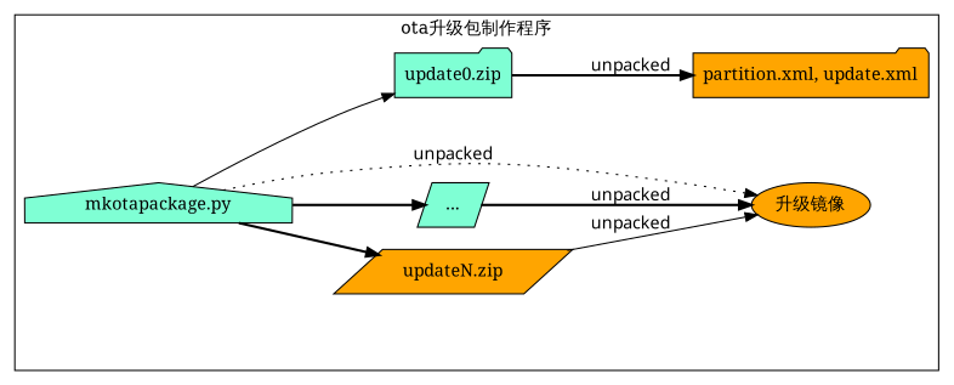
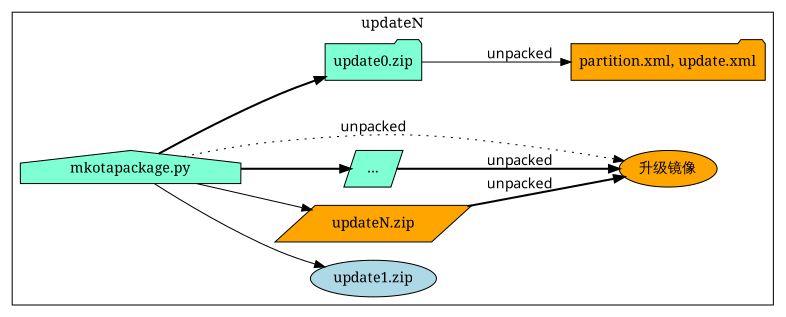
  digraph {
    compound=true
    rankdir=LR
    node [fillcolor=orange fontname=SimSun shape=folder style=filled]
    edge [fontname=FangSong style=bold]
    "partition.xml, update.xml"
+   "update1.zip" [fillcolor=lightblue shape=ellipse]
    "..." [fillcolor=aquamarine shape=parallelogram]
    "updateN.zip" [shape=parallelogram]
    "mkotapackage.py" [fillcolor=aquamarine shape=house]
    "update0.zip" [fillcolor=aquamarine]
    "升级镜像" [shape=ellipse]
    subgraph cluster_1 {
-     label="ota升级包制作程序"
+     label=updateN
      "mkotapackage.py"
      "update0.zip"
      "升级镜像"
      subgraph sub_2 {
        label="ota升级包制作程序"
        "partition.xml, update.xml"
      }
      subgraph sub_3 {
        label="ota升级包制作程序"
+       "update1.zip"
        "..."
        "updateN.zip"
      }
    }
    "..." -> "升级镜像" [label=unpacked]
-   "updateN.zip" -> "升级镜像" [label=unpacked style=solid]
+   "updateN.zip" -> "升级镜像" [label=unpacked]
+   "mkotapackage.py" -> "update1.zip" [style=solid]
    "mkotapackage.py" -> "..."
-   "mkotapackage.py" -> "updateN.zip"
-   "mkotapackage.py" -> "update0.zip" [style=solid]
+   "mkotapackage.py" -> "updateN.zip" [style=solid]
+   "mkotapackage.py" -> "update0.zip"
    "mkotapackage.py" -> "升级镜像" [label=unpacked style=dotted]
-   "update0.zip" -> "partition.xml, update.xml" [label=unpacked]
+   "update0.zip" -> "partition.xml, update.xml" [label=unpacked style=solid]
  }
